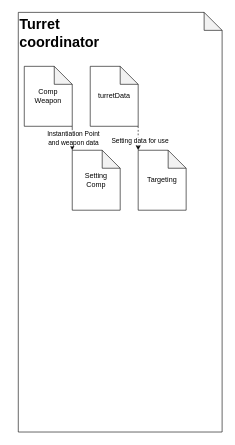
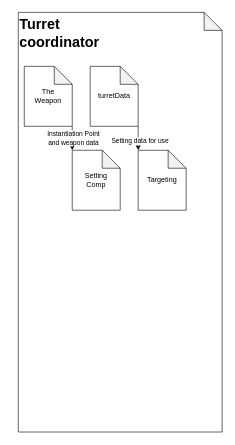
  <mxCell id="0" />
  <mxCell id="1" parent="0" />
  <mxCell id="2" value="" style="group" vertex="1" connectable="0" parent="1"><mxGeometry x="20" y="20" width="340" height="700" as="geometry" /></mxCell>
  <mxCell id="3" value="" style="shape=note;whiteSpace=wrap;html=1;backgroundOutline=1;darkOpacity=0.05;" vertex="1" parent="2"><mxGeometry x="10" width="340" height="700" as="geometry" /></mxCell>
  <mxCell id="4" value="&lt;h1 style=&quot;margin-top: 0px;&quot;&gt;Turret coordinator&lt;/h1&gt;" style="text;html=1;whiteSpace=wrap;overflow=hidden;rounded=0;" vertex="1" parent="2"><mxGeometry x="10" width="170" height="204.88" as="geometry" /></mxCell>
  <mxCell id="5" value="Targeting" style="shape=note;whiteSpace=wrap;html=1;backgroundOutline=1;darkOpacity=0.05;" vertex="1" parent="2"><mxGeometry x="210" y="230" width="80" height="100" as="geometry" /></mxCell>
  <mxCell id="6" value="Setting&lt;div&gt;Comp&lt;/div&gt;" style="shape=note;whiteSpace=wrap;html=1;backgroundOutline=1;darkOpacity=0.05;" vertex="1" parent="2"><mxGeometry x="100" y="230" width="80" height="100" as="geometry" /></mxCell>
  <mxCell id="7" value="turretData" style="shape=note;whiteSpace=wrap;html=1;backgroundOutline=1;darkOpacity=0.05;" vertex="1" parent="2"><mxGeometry x="130" y="90" width="80" height="100" as="geometry" /></mxCell>
- <mxCell id="8" value="Comp&lt;div&gt;Weapon&lt;/div&gt;" style="shape=note;whiteSpace=wrap;html=1;backgroundOutline=1;darkOpacity=0.05;" vertex="1" parent="2"><mxGeometry x="20" y="90" width="80" height="100" as="geometry" /></mxCell>
- <mxCell id="9" style="edgeStyle=orthogonalEdgeStyle;rounded=0;orthogonalLoop=1;jettySize=auto;html=1;exitX=1;exitY=1;exitDx=0;exitDy=0;exitPerimeter=0;entryX=0;entryY=0;entryDx=0;entryDy=0;entryPerimeter=0;dashed=1;" edge="1" parent="2" source="7" target="5"><mxGeometry relative="1" as="geometry" /></mxCell>
+ <mxCell id="8" value="The&lt;div&gt;Weapon&lt;/div&gt;" style="shape=note;whiteSpace=wrap;html=1;backgroundOutline=1;darkOpacity=0.05;" vertex="1" parent="2"><mxGeometry x="20" y="90" width="80" height="100" as="geometry" /></mxCell>
+ <mxCell id="9" style="edgeStyle=orthogonalEdgeStyle;rounded=0;orthogonalLoop=1;jettySize=auto;html=1;exitX=1;exitY=1;exitDx=0;exitDy=0;exitPerimeter=0;entryX=0;entryY=0;entryDx=0;entryDy=0;entryPerimeter=0;" edge="1" parent="2" source="7" target="5"><mxGeometry relative="1" as="geometry" /></mxCell>
  <mxCell id="10" value="Setting data for use" style="edgeLabel;html=1;align=center;verticalAlign=middle;resizable=0;points=[];" vertex="1" connectable="0" parent="9"><mxGeometry x="0.218" y="2" relative="1" as="geometry"><mxPoint as="offset" /></mxGeometry></mxCell>
  <mxCell id="11" style="edgeStyle=orthogonalEdgeStyle;rounded=0;orthogonalLoop=1;jettySize=auto;html=1;exitX=1;exitY=1;exitDx=0;exitDy=0;exitPerimeter=0;entryX=0;entryY=0;entryDx=0;entryDy=0;entryPerimeter=0;" edge="1" parent="2" source="8" target="6"><mxGeometry relative="1" as="geometry" /></mxCell>
  <mxCell id="12" value="Instantiation Point&lt;div&gt;and weapon data&lt;/div&gt;" style="edgeLabel;html=1;align=center;verticalAlign=middle;resizable=0;points=[];" vertex="1" connectable="0" parent="11"><mxGeometry x="-0.047" y="1" relative="1" as="geometry"><mxPoint as="offset" /></mxGeometry></mxCell>
